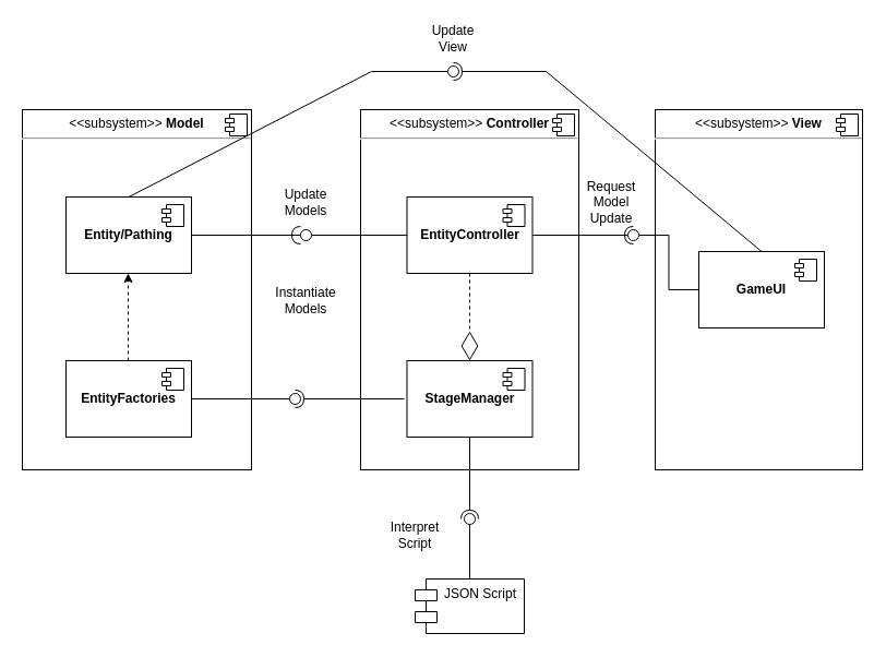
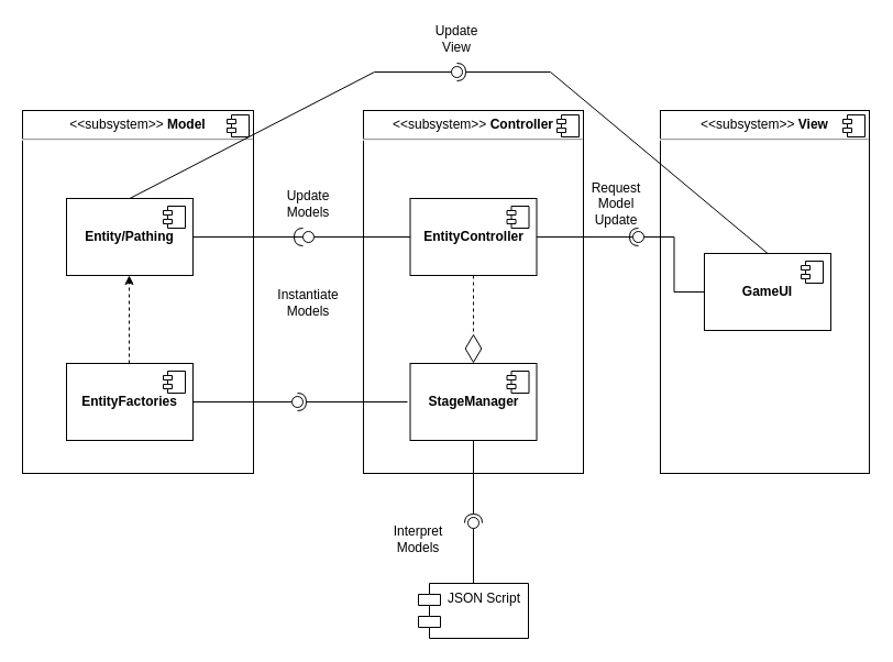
  <mxCell id="0" />
  <mxCell id="1" parent="0" />
  <mxCell id="2" value="&lt;p style=&quot;margin:0px;margin-top:6px;text-align:center;&quot;&gt;&amp;lt;&amp;lt;subsystem&amp;gt;&amp;gt; &lt;b&gt;Model&lt;/b&gt;&lt;/p&gt;&lt;hr&gt;&lt;p style=&quot;margin:0px;margin-left:8px;&quot;&gt;&lt;br&gt;&lt;/p&gt;" style="align=left;overflow=fill;html=1;dropTarget=0;whiteSpace=wrap;" parent="1" vertex="1"><mxGeometry x="20" y="100" width="210" height="330" as="geometry" /></mxCell>
  <mxCell id="3" value="" style="shape=component;jettyWidth=8;jettyHeight=4;" parent="2" vertex="1"><mxGeometry x="1" width="20" height="20" relative="1" as="geometry"><mxPoint x="-24" y="4" as="offset" /></mxGeometry></mxCell>
  <mxCell id="4" value="&lt;b&gt;EntityFactories&lt;/b&gt;" style="html=1;dropTarget=0;whiteSpace=wrap;" parent="1" vertex="1"><mxGeometry x="60" y="330" width="115" height="70" as="geometry" /></mxCell>
  <mxCell id="5" value="" style="shape=module;jettyWidth=8;jettyHeight=4;" parent="4" vertex="1"><mxGeometry x="1" width="20" height="20" relative="1" as="geometry"><mxPoint x="-27" y="7" as="offset" /></mxGeometry></mxCell>
  <mxCell id="6" value="&lt;b&gt;Entity/Pathing&lt;/b&gt;" style="html=1;dropTarget=0;whiteSpace=wrap;" parent="1" vertex="1"><mxGeometry x="60" y="180" width="115" height="70" as="geometry" /></mxCell>
  <mxCell id="7" value="" style="shape=module;jettyWidth=8;jettyHeight=4;" parent="6" vertex="1"><mxGeometry x="1" width="20" height="20" relative="1" as="geometry"><mxPoint x="-27" y="7" as="offset" /></mxGeometry></mxCell>
  <mxCell id="8" value="&lt;p style=&quot;margin:0px;margin-top:6px;text-align:center;&quot;&gt;&amp;lt;&amp;lt;subsystem&amp;gt;&amp;gt; &lt;b&gt;View&lt;/b&gt;&lt;/p&gt;&lt;hr&gt;&lt;p style=&quot;margin:0px;margin-left:8px;&quot;&gt;&lt;br&gt;&lt;/p&gt;" style="align=left;overflow=fill;html=1;dropTarget=0;whiteSpace=wrap;" parent="1" vertex="1"><mxGeometry x="600" y="100" width="190" height="330" as="geometry" /></mxCell>
  <mxCell id="9" value="" style="shape=component;jettyWidth=8;jettyHeight=4;" parent="8" vertex="1"><mxGeometry x="1" width="20" height="20" relative="1" as="geometry"><mxPoint x="-24" y="4" as="offset" /></mxGeometry></mxCell>
  <mxCell id="10" value="&lt;p style=&quot;margin:0px;margin-top:6px;text-align:center;&quot;&gt;&amp;lt;&amp;lt;subsystem&amp;gt;&amp;gt; &lt;b&gt;Controller&lt;/b&gt;&lt;/p&gt;&lt;hr&gt;&lt;p style=&quot;margin:0px;margin-left:8px;&quot;&gt;&lt;br&gt;&lt;/p&gt;" style="align=left;overflow=fill;html=1;dropTarget=0;whiteSpace=wrap;" parent="1" vertex="1"><mxGeometry x="330" y="100" width="200" height="330" as="geometry" /></mxCell>
  <mxCell id="11" value="" style="shape=component;jettyWidth=8;jettyHeight=4;" parent="10" vertex="1"><mxGeometry x="1" width="20" height="20" relative="1" as="geometry"><mxPoint x="-24" y="4" as="offset" /></mxGeometry></mxCell>
  <mxCell id="12" value="&lt;b&gt;GameUI&lt;br&gt;&lt;/b&gt;" style="html=1;dropTarget=0;whiteSpace=wrap;" vertex="1" parent="1"><mxGeometry x="640" y="230" width="115" height="70" as="geometry" /></mxCell>
  <mxCell id="13" value="" style="shape=module;jettyWidth=8;jettyHeight=4;" vertex="1" parent="12"><mxGeometry x="1" width="20" height="20" relative="1" as="geometry"><mxPoint x="-27" y="7" as="offset" /></mxGeometry></mxCell>
  <mxCell id="14" value="&lt;b&gt;StageManager&lt;br&gt;&lt;/b&gt;" style="html=1;dropTarget=0;whiteSpace=wrap;" vertex="1" parent="1"><mxGeometry x="372.5" y="330" width="115" height="70" as="geometry" /></mxCell>
  <mxCell id="15" value="" style="shape=module;jettyWidth=8;jettyHeight=4;" vertex="1" parent="14"><mxGeometry x="1" width="20" height="20" relative="1" as="geometry"><mxPoint x="-27" y="7" as="offset" /></mxGeometry></mxCell>
  <mxCell id="16" value="&lt;b&gt;EntityController&lt;br&gt;&lt;/b&gt;" style="html=1;dropTarget=0;whiteSpace=wrap;" vertex="1" parent="1"><mxGeometry x="372.5" y="180" width="115" height="70" as="geometry" /></mxCell>
  <mxCell id="17" value="" style="shape=module;jettyWidth=8;jettyHeight=4;" vertex="1" parent="16"><mxGeometry x="1" width="20" height="20" relative="1" as="geometry"><mxPoint x="-27" y="7" as="offset" /></mxGeometry></mxCell>
  <mxCell id="18" value="" style="rounded=0;orthogonalLoop=1;jettySize=auto;html=1;endArrow=halfCircle;endFill=0;endSize=6;strokeWidth=1;sketch=0;exitX=0;exitY=0.5;exitDx=0;exitDy=0;" edge="1" parent="1"><mxGeometry relative="1" as="geometry"><mxPoint x="280" y="215" as="sourcePoint" /><mxPoint x="280" y="215" as="targetPoint" /></mxGeometry></mxCell>
  <mxCell id="19" style="edgeStyle=orthogonalEdgeStyle;rounded=0;orthogonalLoop=1;jettySize=auto;html=1;dashed=1;" edge="1" parent="1"><mxGeometry relative="1" as="geometry"><mxPoint x="117" y="250" as="targetPoint" /><Array as="points"><mxPoint x="117" y="326" /></Array><mxPoint x="117" y="330" as="sourcePoint" /></mxGeometry></mxCell>
  <mxCell id="20" value="" style="rounded=0;orthogonalLoop=1;jettySize=auto;html=1;endArrow=none;endFill=0;sketch=0;sourcePerimeterSpacing=0;targetPerimeterSpacing=0;exitX=0.5;exitY=0;exitDx=0;exitDy=0;" edge="1" target="22" parent="1" source="6"><mxGeometry relative="1" as="geometry"><mxPoint x="370" y="65" as="sourcePoint" /><Array as="points"><mxPoint x="340" y="65" /></Array></mxGeometry></mxCell>
  <mxCell id="21" value="" style="rounded=0;orthogonalLoop=1;jettySize=auto;html=1;endArrow=halfCircle;endFill=0;entryX=0.5;entryY=0.5;endSize=6;strokeWidth=1;sketch=0;exitX=0.5;exitY=0;exitDx=0;exitDy=0;" edge="1" target="22" parent="1" source="12"><mxGeometry relative="1" as="geometry"><mxPoint x="410" y="65" as="sourcePoint" /><Array as="points"><mxPoint x="500" y="65" /></Array></mxGeometry></mxCell>
  <mxCell id="22" value="" style="ellipse;whiteSpace=wrap;html=1;align=center;aspect=fixed;resizable=0;points=[];outlineConnect=0;sketch=0;" vertex="1" parent="1"><mxGeometry x="410" y="60" width="10" height="10" as="geometry" /></mxCell>
  <mxCell id="23" value="" style="rounded=0;orthogonalLoop=1;jettySize=auto;html=1;endArrow=none;endFill=0;sketch=0;sourcePerimeterSpacing=0;targetPerimeterSpacing=0;" edge="1" target="26" parent="1"><mxGeometry relative="1" as="geometry"><mxPoint x="260" y="215" as="sourcePoint" /></mxGeometry></mxCell>
  <mxCell id="24" value="" style="rounded=0;orthogonalLoop=1;jettySize=auto;html=1;endArrow=halfCircle;endFill=0;endSize=6;strokeWidth=1;sketch=0;exitX=1;exitY=0.5;exitDx=0;exitDy=0;" edge="1" target="26" parent="1" source="6"><mxGeometry relative="1" as="geometry"><mxPoint x="300" y="215" as="sourcePoint" /></mxGeometry></mxCell>
  <mxCell id="25" style="edgeStyle=orthogonalEdgeStyle;rounded=0;orthogonalLoop=1;jettySize=auto;html=1;entryX=0;entryY=0.5;entryDx=0;entryDy=0;endArrow=none;endFill=0;" edge="1" parent="1" source="26" target="16"><mxGeometry relative="1" as="geometry" /></mxCell>
  <mxCell id="26" value="" style="ellipse;whiteSpace=wrap;html=1;align=center;aspect=fixed;resizable=0;points=[];outlineConnect=0;sketch=0;" vertex="1" parent="1"><mxGeometry x="275" y="210" width="10" height="10" as="geometry" /></mxCell>
- <mxCell id="27" value="Interpret Script" style="text;html=1;strokeColor=none;fillColor=none;align=center;verticalAlign=middle;whiteSpace=wrap;rounded=0;" vertex="1" parent="1"><mxGeometry x="350" y="475" width="60" height="30" as="geometry" /></mxCell>
+ <mxCell id="27" value="Interpret Models" style="text;html=1;strokeColor=none;fillColor=none;align=center;verticalAlign=middle;whiteSpace=wrap;rounded=0;" vertex="1" parent="1"><mxGeometry x="350" y="475" width="60" height="30" as="geometry" /></mxCell>
  <mxCell id="28" value="Instantiate Models" style="text;html=1;strokeColor=none;fillColor=none;align=center;verticalAlign=middle;whiteSpace=wrap;rounded=0;" vertex="1" parent="1"><mxGeometry x="250" y="260" width="60" height="30" as="geometry" /></mxCell>
  <mxCell id="29" value="Update Models" style="text;html=1;strokeColor=none;fillColor=none;align=center;verticalAlign=middle;whiteSpace=wrap;rounded=0;" vertex="1" parent="1"><mxGeometry x="250" y="170" width="60" height="30" as="geometry" /></mxCell>
  <mxCell id="30" value="Update View" style="text;html=1;strokeColor=none;fillColor=none;align=center;verticalAlign=middle;whiteSpace=wrap;rounded=0;" vertex="1" parent="1"><mxGeometry x="385" y="20" width="60" height="30" as="geometry" /></mxCell>
  <mxCell id="31" value="" style="endArrow=diamondThin;endFill=0;endSize=24;html=1;rounded=0;entryX=0.5;entryY=0;entryDx=0;entryDy=0;exitX=0.5;exitY=1;exitDx=0;exitDy=0;dashed=1;" edge="1" parent="1" source="16" target="14"><mxGeometry width="160" relative="1" as="geometry"><mxPoint x="370" y="280" as="sourcePoint" /><mxPoint x="530" y="280" as="targetPoint" /></mxGeometry></mxCell>
  <mxCell id="32" value="Request Model Update" style="text;html=1;strokeColor=none;fillColor=none;align=center;verticalAlign=middle;whiteSpace=wrap;rounded=0;" vertex="1" parent="1"><mxGeometry x="530" y="170" width="60" height="30" as="geometry" /></mxCell>
  <mxCell id="33" value="" style="rounded=0;orthogonalLoop=1;jettySize=auto;html=1;endArrow=none;endFill=0;sketch=0;sourcePerimeterSpacing=0;targetPerimeterSpacing=0;" edge="1" target="36" parent="1"><mxGeometry relative="1" as="geometry"><mxPoint x="560" y="215" as="sourcePoint" /></mxGeometry></mxCell>
  <mxCell id="34" value="" style="rounded=0;orthogonalLoop=1;jettySize=auto;html=1;endArrow=halfCircle;endFill=0;entryX=0.5;entryY=0.5;endSize=6;strokeWidth=1;sketch=0;exitX=1;exitY=0.5;exitDx=0;exitDy=0;" edge="1" target="36" parent="1" source="16"><mxGeometry relative="1" as="geometry"><mxPoint x="600" y="215" as="sourcePoint" /></mxGeometry></mxCell>
  <mxCell id="35" style="edgeStyle=orthogonalEdgeStyle;rounded=0;orthogonalLoop=1;jettySize=auto;html=1;entryX=0;entryY=0.5;entryDx=0;entryDy=0;endArrow=none;endFill=0;" edge="1" parent="1" source="36" target="12"><mxGeometry relative="1" as="geometry" /></mxCell>
  <mxCell id="36" value="" style="ellipse;whiteSpace=wrap;html=1;align=center;aspect=fixed;resizable=0;points=[];outlineConnect=0;sketch=0;" vertex="1" parent="1"><mxGeometry x="575" y="210" width="10" height="10" as="geometry" /></mxCell>
  <mxCell id="37" value="JSON Script" style="shape=module;align=left;spacingLeft=20;align=center;verticalAlign=top;whiteSpace=wrap;html=1;" vertex="1" parent="1"><mxGeometry x="380" y="530" width="100" height="50" as="geometry" /></mxCell>
  <mxCell id="38" value="" style="rounded=0;orthogonalLoop=1;jettySize=auto;html=1;endArrow=none;endFill=0;sketch=0;sourcePerimeterSpacing=0;targetPerimeterSpacing=0;exitX=0.5;exitY=0;exitDx=0;exitDy=0;" edge="1" target="40" parent="1" source="37"><mxGeometry relative="1" as="geometry"><mxPoint x="420" y="475" as="sourcePoint" /></mxGeometry></mxCell>
  <mxCell id="39" value="" style="rounded=0;orthogonalLoop=1;jettySize=auto;html=1;endArrow=halfCircle;endFill=0;entryX=0.5;entryY=0.5;endSize=6;strokeWidth=1;sketch=0;exitX=0.5;exitY=1;exitDx=0;exitDy=0;" edge="1" target="40" parent="1" source="14"><mxGeometry relative="1" as="geometry"><mxPoint x="460" y="475" as="sourcePoint" /></mxGeometry></mxCell>
  <mxCell id="40" value="" style="ellipse;whiteSpace=wrap;html=1;align=center;aspect=fixed;resizable=0;points=[];outlineConnect=0;sketch=0;" vertex="1" parent="1"><mxGeometry x="425" y="470" width="10" height="10" as="geometry" /></mxCell>
  <mxCell id="41" value="" style="rounded=0;orthogonalLoop=1;jettySize=auto;html=1;endArrow=none;endFill=0;sketch=0;sourcePerimeterSpacing=0;targetPerimeterSpacing=0;exitX=1;exitY=0.5;exitDx=0;exitDy=0;" edge="1" target="43" parent="1" source="4"><mxGeometry relative="1" as="geometry"><mxPoint x="260" y="385" as="sourcePoint" /></mxGeometry></mxCell>
  <mxCell id="42" value="" style="rounded=0;orthogonalLoop=1;jettySize=auto;html=1;endArrow=halfCircle;endFill=0;entryX=0.5;entryY=0.5;endSize=6;strokeWidth=1;sketch=0;" edge="1" target="43" parent="1"><mxGeometry relative="1" as="geometry"><mxPoint x="370" y="365" as="sourcePoint" /></mxGeometry></mxCell>
  <mxCell id="43" value="" style="ellipse;whiteSpace=wrap;html=1;align=center;aspect=fixed;resizable=0;points=[];outlineConnect=0;sketch=0;" vertex="1" parent="1"><mxGeometry x="265" y="360" width="10" height="10" as="geometry" /></mxCell>
